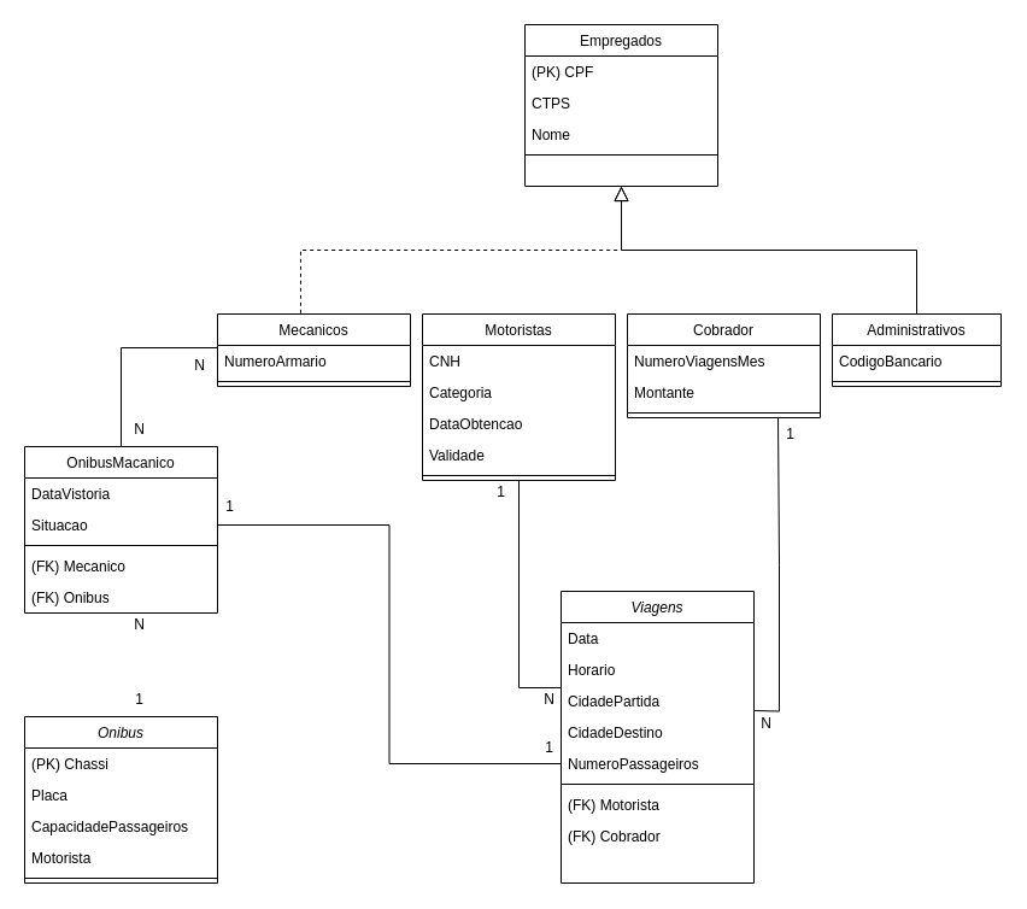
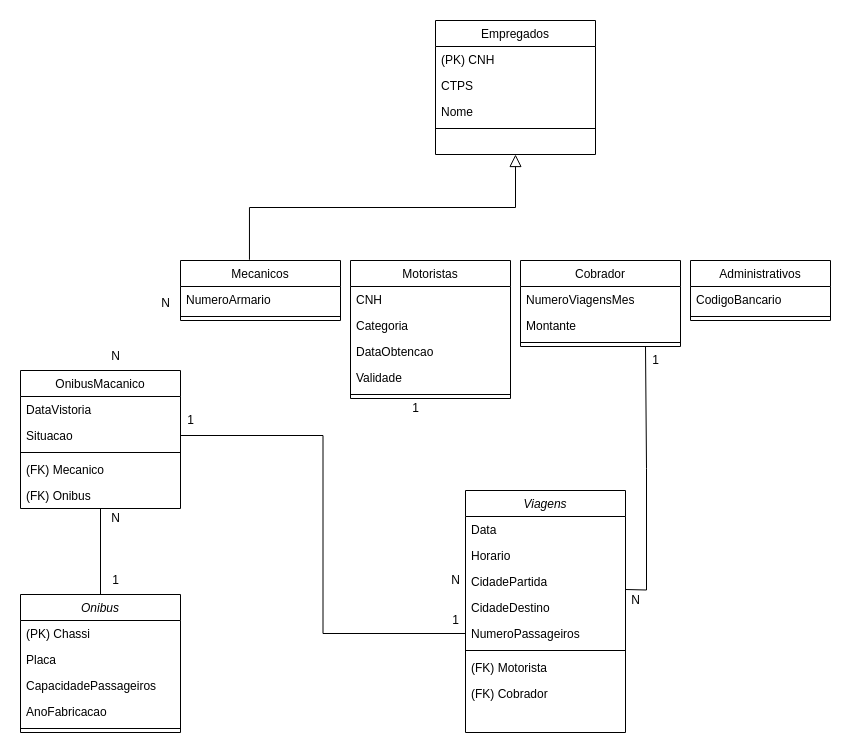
  <mxCell id="0" />
  <mxCell id="1" parent="0" />
  <mxCell id="2" value="Onibus" style="swimlane;fontStyle=2;align=center;verticalAlign=top;childLayout=stackLayout;horizontal=1;startSize=26;horizontalStack=0;resizeParent=1;resizeLast=0;collapsible=1;marginBottom=0;rounded=0;shadow=0;strokeWidth=1;" vertex="1" parent="1"><mxGeometry x="20" y="594" width="160" height="138" as="geometry"><mxRectangle x="230" y="140" width="160" height="26" as="alternateBounds" /></mxGeometry></mxCell>
  <mxCell id="3" value="(PK) Chassi" style="text;align=left;verticalAlign=top;spacingLeft=4;spacingRight=4;overflow=hidden;rotatable=0;points=[[0,0.5],[1,0.5]];portConstraint=eastwest;" vertex="1" parent="2"><mxGeometry y="26" width="160" height="26" as="geometry" /></mxCell>
  <mxCell id="4" value="Placa" style="text;align=left;verticalAlign=top;spacingLeft=4;spacingRight=4;overflow=hidden;rotatable=0;points=[[0,0.5],[1,0.5]];portConstraint=eastwest;rounded=0;shadow=0;html=0;" vertex="1" parent="2"><mxGeometry y="52" width="160" height="26" as="geometry" /></mxCell>
  <mxCell id="5" value="CapacidadePassageiros" style="text;align=left;verticalAlign=top;spacingLeft=4;spacingRight=4;overflow=hidden;rotatable=0;points=[[0,0.5],[1,0.5]];portConstraint=eastwest;rounded=0;shadow=0;html=0;" vertex="1" parent="2"><mxGeometry y="78" width="160" height="26" as="geometry" /></mxCell>
- <mxCell id="6" value="Motorista" style="text;align=left;verticalAlign=top;spacingLeft=4;spacingRight=4;overflow=hidden;rotatable=0;points=[[0,0.5],[1,0.5]];portConstraint=eastwest;rounded=0;shadow=0;html=0;" vertex="1" parent="2"><mxGeometry y="104" width="160" height="26" as="geometry" /></mxCell>
+ <mxCell id="6" value="AnoFabricacao" style="text;align=left;verticalAlign=top;spacingLeft=4;spacingRight=4;overflow=hidden;rotatable=0;points=[[0,0.5],[1,0.5]];portConstraint=eastwest;rounded=0;shadow=0;html=0;" vertex="1" parent="2"><mxGeometry y="104" width="160" height="26" as="geometry" /></mxCell>
  <mxCell id="7" value="" style="line;html=1;strokeWidth=1;align=left;verticalAlign=middle;spacingTop=-1;spacingLeft=3;spacingRight=3;rotatable=0;labelPosition=right;points=[];portConstraint=eastwest;" vertex="1" parent="2"><mxGeometry y="130" width="160" height="8" as="geometry" /></mxCell>
  <mxCell id="8" value="Empregados" style="swimlane;fontStyle=0;align=center;verticalAlign=top;childLayout=stackLayout;horizontal=1;startSize=26;horizontalStack=0;resizeParent=1;resizeLast=0;collapsible=1;marginBottom=0;rounded=0;shadow=0;strokeWidth=1;" vertex="1" parent="1"><mxGeometry x="435" y="20" width="160" height="134" as="geometry"><mxRectangle x="340" y="380" width="170" height="26" as="alternateBounds" /></mxGeometry></mxCell>
- <mxCell id="9" value="(PK) CPF" style="text;align=left;verticalAlign=top;spacingLeft=4;spacingRight=4;overflow=hidden;rotatable=0;points=[[0,0.5],[1,0.5]];portConstraint=eastwest;rounded=0;shadow=0;html=0;" vertex="1" parent="8"><mxGeometry y="26" width="160" height="26" as="geometry" /></mxCell>
+ <mxCell id="9" value="(PK) CNH" style="text;align=left;verticalAlign=top;spacingLeft=4;spacingRight=4;overflow=hidden;rotatable=0;points=[[0,0.5],[1,0.5]];portConstraint=eastwest;rounded=0;shadow=0;html=0;" vertex="1" parent="8"><mxGeometry y="26" width="160" height="26" as="geometry" /></mxCell>
  <mxCell id="10" value="CTPS" style="text;align=left;verticalAlign=top;spacingLeft=4;spacingRight=4;overflow=hidden;rotatable=0;points=[[0,0.5],[1,0.5]];portConstraint=eastwest;rounded=0;shadow=0;html=0;" vertex="1" parent="8"><mxGeometry y="52" width="160" height="26" as="geometry" /></mxCell>
  <mxCell id="11" value="Nome" style="text;align=left;verticalAlign=top;spacingLeft=4;spacingRight=4;overflow=hidden;rotatable=0;points=[[0,0.5],[1,0.5]];portConstraint=eastwest;" vertex="1" parent="8"><mxGeometry y="78" width="160" height="26" as="geometry" /></mxCell>
  <mxCell id="12" value="" style="line;html=1;strokeWidth=1;align=left;verticalAlign=middle;spacingTop=-1;spacingLeft=3;spacingRight=3;rotatable=0;labelPosition=right;points=[];portConstraint=eastwest;" vertex="1" parent="8"><mxGeometry y="104" width="160" height="8" as="geometry" /></mxCell>
  <mxCell id="13" value="Mecanicos" style="swimlane;fontStyle=0;align=center;verticalAlign=top;childLayout=stackLayout;horizontal=1;startSize=26;horizontalStack=0;resizeParent=1;resizeLast=0;collapsible=1;marginBottom=0;rounded=0;shadow=0;strokeWidth=1;" vertex="1" parent="1"><mxGeometry x="180" y="260" width="160" height="60" as="geometry"><mxRectangle x="340" y="380" width="170" height="26" as="alternateBounds" /></mxGeometry></mxCell>
  <mxCell id="14" value="NumeroArmario" style="text;align=left;verticalAlign=top;spacingLeft=4;spacingRight=4;overflow=hidden;rotatable=0;points=[[0,0.5],[1,0.5]];portConstraint=eastwest;" vertex="1" parent="13"><mxGeometry y="26" width="160" height="26" as="geometry" /></mxCell>
  <mxCell id="15" value="" style="line;html=1;strokeWidth=1;align=left;verticalAlign=middle;spacingTop=-1;spacingLeft=3;spacingRight=3;rotatable=0;labelPosition=right;points=[];portConstraint=eastwest;" vertex="1" parent="13"><mxGeometry y="52" width="160" height="8" as="geometry" /></mxCell>
  <mxCell id="16" value="Motoristas" style="swimlane;fontStyle=0;align=center;verticalAlign=top;childLayout=stackLayout;horizontal=1;startSize=26;horizontalStack=0;resizeParent=1;resizeLast=0;collapsible=1;marginBottom=0;rounded=0;shadow=0;strokeWidth=1;" vertex="1" parent="1"><mxGeometry x="350" y="260" width="160" height="138" as="geometry"><mxRectangle x="340" y="380" width="170" height="26" as="alternateBounds" /></mxGeometry></mxCell>
  <mxCell id="17" value="CNH" style="text;align=left;verticalAlign=top;spacingLeft=4;spacingRight=4;overflow=hidden;rotatable=0;points=[[0,0.5],[1,0.5]];portConstraint=eastwest;" vertex="1" parent="16"><mxGeometry y="26" width="160" height="26" as="geometry" /></mxCell>
  <mxCell id="18" value="Categoria" style="text;align=left;verticalAlign=top;spacingLeft=4;spacingRight=4;overflow=hidden;rotatable=0;points=[[0,0.5],[1,0.5]];portConstraint=eastwest;" vertex="1" parent="16"><mxGeometry y="52" width="160" height="26" as="geometry" /></mxCell>
  <mxCell id="19" value="DataObtencao" style="text;align=left;verticalAlign=top;spacingLeft=4;spacingRight=4;overflow=hidden;rotatable=0;points=[[0,0.5],[1,0.5]];portConstraint=eastwest;" vertex="1" parent="16"><mxGeometry y="78" width="160" height="26" as="geometry" /></mxCell>
  <mxCell id="20" value="Validade" style="text;align=left;verticalAlign=top;spacingLeft=4;spacingRight=4;overflow=hidden;rotatable=0;points=[[0,0.5],[1,0.5]];portConstraint=eastwest;" vertex="1" parent="16"><mxGeometry y="104" width="160" height="26" as="geometry" /></mxCell>
  <mxCell id="21" value="" style="line;html=1;strokeWidth=1;align=left;verticalAlign=middle;spacingTop=-1;spacingLeft=3;spacingRight=3;rotatable=0;labelPosition=right;points=[];portConstraint=eastwest;" vertex="1" parent="16"><mxGeometry y="130" width="160" height="8" as="geometry" /></mxCell>
  <mxCell id="22" value="Cobrador" style="swimlane;fontStyle=0;align=center;verticalAlign=top;childLayout=stackLayout;horizontal=1;startSize=26;horizontalStack=0;resizeParent=1;resizeLast=0;collapsible=1;marginBottom=0;rounded=0;shadow=0;strokeWidth=1;" vertex="1" parent="1"><mxGeometry x="520" y="260" width="160" height="86" as="geometry"><mxRectangle x="340" y="380" width="170" height="26" as="alternateBounds" /></mxGeometry></mxCell>
  <mxCell id="23" value="NumeroViagensMes" style="text;align=left;verticalAlign=top;spacingLeft=4;spacingRight=4;overflow=hidden;rotatable=0;points=[[0,0.5],[1,0.5]];portConstraint=eastwest;" vertex="1" parent="22"><mxGeometry y="26" width="160" height="26" as="geometry" /></mxCell>
  <mxCell id="24" value="Montante" style="text;align=left;verticalAlign=top;spacingLeft=4;spacingRight=4;overflow=hidden;rotatable=0;points=[[0,0.5],[1,0.5]];portConstraint=eastwest;" vertex="1" parent="22"><mxGeometry y="52" width="160" height="26" as="geometry" /></mxCell>
  <mxCell id="25" value="" style="line;html=1;strokeWidth=1;align=left;verticalAlign=middle;spacingTop=-1;spacingLeft=3;spacingRight=3;rotatable=0;labelPosition=right;points=[];portConstraint=eastwest;" vertex="1" parent="22"><mxGeometry y="78" width="160" height="8" as="geometry" /></mxCell>
  <mxCell id="26" value="Administrativos" style="swimlane;fontStyle=0;align=center;verticalAlign=top;childLayout=stackLayout;horizontal=1;startSize=26;horizontalStack=0;resizeParent=1;resizeLast=0;collapsible=1;marginBottom=0;rounded=0;shadow=0;strokeWidth=1;" vertex="1" parent="1"><mxGeometry x="690" y="260" width="140" height="60" as="geometry"><mxRectangle x="340" y="380" width="170" height="26" as="alternateBounds" /></mxGeometry></mxCell>
  <mxCell id="27" value="CodigoBancario" style="text;align=left;verticalAlign=top;spacingLeft=4;spacingRight=4;overflow=hidden;rotatable=0;points=[[0,0.5],[1,0.5]];portConstraint=eastwest;" vertex="1" parent="26"><mxGeometry y="26" width="140" height="26" as="geometry" /></mxCell>
  <mxCell id="28" value="" style="line;html=1;strokeWidth=1;align=left;verticalAlign=middle;spacingTop=-1;spacingLeft=3;spacingRight=3;rotatable=0;labelPosition=right;points=[];portConstraint=eastwest;" vertex="1" parent="26"><mxGeometry y="52" width="140" height="8" as="geometry" /></mxCell>
- <mxCell id="29" value="" style="endArrow=block;endSize=10;endFill=0;shadow=0;strokeWidth=1;rounded=0;edgeStyle=elbowEdgeStyle;elbow=vertical;exitX=0.431;exitY=-0.012;exitDx=0;exitDy=0;exitPerimeter=0;entryX=0.5;entryY=1;entryDx=0;entryDy=0;dashed=1;" edge="1" parent="1" source="13" target="8"><mxGeometry width="160" relative="1" as="geometry"><mxPoint x="165" y="0" as="sourcePoint" /><mxPoint x="345" y="-102" as="targetPoint" /></mxGeometry></mxCell>
- <mxCell id="30" value="" style="endArrow=block;endSize=10;endFill=0;shadow=0;strokeWidth=1;rounded=0;edgeStyle=elbowEdgeStyle;elbow=vertical;exitX=0.5;exitY=0;exitDx=0;exitDy=0;entryX=0.5;entryY=1;entryDx=0;entryDy=0;" edge="1" parent="1" source="26" target="8"><mxGeometry width="160" relative="1" as="geometry"><mxPoint x="205" y="40" as="sourcePoint" /><mxPoint x="515" y="160" as="targetPoint" /><Array as="points" /></mxGeometry></mxCell>
- <mxCell id="31" style="edgeStyle=orthogonalEdgeStyle;rounded=0;orthogonalLoop=1;jettySize=auto;html=1;entryX=0.5;entryY=1;entryDx=0;entryDy=0;endArrow=none;endFill=0;exitX=0;exitY=1.077;exitDx=0;exitDy=0;exitPerimeter=0;" edge="1" parent="1" source="34" target="16"><mxGeometry relative="1" as="geometry" /></mxCell>
+ <mxCell id="29" value="" style="endArrow=block;endSize=10;endFill=0;shadow=0;strokeWidth=1;rounded=0;edgeStyle=elbowEdgeStyle;elbow=vertical;exitX=0.431;exitY=-0.012;exitDx=0;exitDy=0;exitPerimeter=0;entryX=0.5;entryY=1;entryDx=0;entryDy=0;" edge="1" parent="1" source="13" target="8"><mxGeometry width="160" relative="1" as="geometry"><mxPoint x="165" y="0" as="sourcePoint" /><mxPoint x="345" y="-102" as="targetPoint" /></mxGeometry></mxCell>
  <mxCell id="32" value="Viagens" style="swimlane;fontStyle=2;align=center;verticalAlign=top;childLayout=stackLayout;horizontal=1;startSize=26;horizontalStack=0;resizeParent=1;resizeLast=0;collapsible=1;marginBottom=0;rounded=0;shadow=0;strokeWidth=1;" vertex="1" parent="1"><mxGeometry x="465" y="490" width="160" height="242" as="geometry"><mxRectangle x="230" y="140" width="160" height="26" as="alternateBounds" /></mxGeometry></mxCell>
  <mxCell id="33" value="Data" style="text;align=left;verticalAlign=top;spacingLeft=4;spacingRight=4;overflow=hidden;rotatable=0;points=[[0,0.5],[1,0.5]];portConstraint=eastwest;" vertex="1" parent="32"><mxGeometry y="26" width="160" height="26" as="geometry" /></mxCell>
  <mxCell id="34" value="Horario" style="text;align=left;verticalAlign=top;spacingLeft=4;spacingRight=4;overflow=hidden;rotatable=0;points=[[0,0.5],[1,0.5]];portConstraint=eastwest;rounded=0;shadow=0;html=0;" vertex="1" parent="32"><mxGeometry y="52" width="160" height="26" as="geometry" /></mxCell>
  <mxCell id="35" value="CidadePartida" style="text;align=left;verticalAlign=top;spacingLeft=4;spacingRight=4;overflow=hidden;rotatable=0;points=[[0,0.5],[1,0.5]];portConstraint=eastwest;rounded=0;shadow=0;html=0;" vertex="1" parent="32"><mxGeometry y="78" width="160" height="26" as="geometry" /></mxCell>
  <mxCell id="36" value="CidadeDestino" style="text;align=left;verticalAlign=top;spacingLeft=4;spacingRight=4;overflow=hidden;rotatable=0;points=[[0,0.5],[1,0.5]];portConstraint=eastwest;rounded=0;shadow=0;html=0;" vertex="1" parent="32"><mxGeometry y="104" width="160" height="26" as="geometry" /></mxCell>
  <mxCell id="37" value="NumeroPassageiros" style="text;align=left;verticalAlign=top;spacingLeft=4;spacingRight=4;overflow=hidden;rotatable=0;points=[[0,0.5],[1,0.5]];portConstraint=eastwest;rounded=0;shadow=0;html=0;" vertex="1" parent="32"><mxGeometry y="130" width="160" height="26" as="geometry" /></mxCell>
  <mxCell id="38" value="" style="line;html=1;strokeWidth=1;align=left;verticalAlign=middle;spacingTop=-1;spacingLeft=3;spacingRight=3;rotatable=0;labelPosition=right;points=[];portConstraint=eastwest;" vertex="1" parent="32"><mxGeometry y="156" width="160" height="8" as="geometry" /></mxCell>
  <mxCell id="39" value="(FK) Motorista" style="text;align=left;verticalAlign=top;spacingLeft=4;spacingRight=4;overflow=hidden;rotatable=0;points=[[0,0.5],[1,0.5]];portConstraint=eastwest;rounded=0;shadow=0;html=0;" vertex="1" parent="32"><mxGeometry y="164" width="160" height="26" as="geometry" /></mxCell>
  <mxCell id="40" value="(FK) Cobrador" style="text;align=left;verticalAlign=top;spacingLeft=4;spacingRight=4;overflow=hidden;rotatable=0;points=[[0,0.5],[1,0.5]];portConstraint=eastwest;rounded=0;shadow=0;html=0;" vertex="1" parent="32"><mxGeometry y="190" width="160" height="26" as="geometry" /></mxCell>
  <mxCell id="41" style="edgeStyle=orthogonalEdgeStyle;rounded=0;orthogonalLoop=1;jettySize=auto;html=1;endArrow=none;endFill=0;" edge="1" parent="1"><mxGeometry relative="1" as="geometry"><mxPoint x="625" y="589" as="sourcePoint" /><mxPoint x="645" y="346" as="targetPoint" /></mxGeometry></mxCell>
- <mxCell id="43" style="edgeStyle=orthogonalEdgeStyle;rounded=0;orthogonalLoop=1;jettySize=auto;html=1;entryX=0;entryY=0.077;entryDx=0;entryDy=0;entryPerimeter=0;endArrow=none;endFill=0;" edge="1" parent="1" source="44" target="14"><mxGeometry relative="1" as="geometry" /></mxCell>
+ <mxCell id="42" style="edgeStyle=orthogonalEdgeStyle;rounded=0;orthogonalLoop=1;jettySize=auto;html=1;entryX=0.5;entryY=0;entryDx=0;entryDy=0;endArrow=none;endFill=0;" edge="1" parent="1" source="44" target="2"><mxGeometry relative="1" as="geometry" /></mxCell>
  <mxCell id="44" value="OnibusMacanico" style="swimlane;fontStyle=0;align=center;verticalAlign=top;childLayout=stackLayout;horizontal=1;startSize=26;horizontalStack=0;resizeParent=1;resizeLast=0;collapsible=1;marginBottom=0;rounded=0;shadow=0;strokeWidth=1;" vertex="1" parent="1"><mxGeometry x="20" y="370" width="160" height="138" as="geometry"><mxRectangle x="340" y="380" width="170" height="26" as="alternateBounds" /></mxGeometry></mxCell>
  <mxCell id="45" value="DataVistoria" style="text;align=left;verticalAlign=top;spacingLeft=4;spacingRight=4;overflow=hidden;rotatable=0;points=[[0,0.5],[1,0.5]];portConstraint=eastwest;" vertex="1" parent="44"><mxGeometry y="26" width="160" height="26" as="geometry" /></mxCell>
  <mxCell id="46" value="Situacao" style="text;align=left;verticalAlign=top;spacingLeft=4;spacingRight=4;overflow=hidden;rotatable=0;points=[[0,0.5],[1,0.5]];portConstraint=eastwest;" vertex="1" parent="44"><mxGeometry y="52" width="160" height="26" as="geometry" /></mxCell>
  <mxCell id="47" value="" style="line;html=1;strokeWidth=1;align=left;verticalAlign=middle;spacingTop=-1;spacingLeft=3;spacingRight=3;rotatable=0;labelPosition=right;points=[];portConstraint=eastwest;" vertex="1" parent="44"><mxGeometry y="78" width="160" height="8" as="geometry" /></mxCell>
  <mxCell id="48" value="(FK) Mecanico" style="text;align=left;verticalAlign=top;spacingLeft=4;spacingRight=4;overflow=hidden;rotatable=0;points=[[0,0.5],[1,0.5]];portConstraint=eastwest;" vertex="1" parent="44"><mxGeometry y="86" width="160" height="26" as="geometry" /></mxCell>
  <mxCell id="49" value="(FK) Onibus" style="text;align=left;verticalAlign=top;spacingLeft=4;spacingRight=4;overflow=hidden;rotatable=0;points=[[0,0.5],[1,0.5]];portConstraint=eastwest;" vertex="1" parent="44"><mxGeometry y="112" width="160" height="26" as="geometry" /></mxCell>
  <mxCell id="50" value="1" style="text;html=1;align=center;verticalAlign=middle;resizable=0;points=[];autosize=1;strokeColor=none;fillColor=none;" vertex="1" parent="1"><mxGeometry x="645" y="350" width="20" height="20" as="geometry" /></mxCell>
  <mxCell id="51" value="N" style="text;html=1;align=center;verticalAlign=middle;resizable=0;points=[];autosize=1;strokeColor=none;fillColor=none;" vertex="1" parent="1"><mxGeometry x="625" y="590" width="20" height="20" as="geometry" /></mxCell>
  <mxCell id="52" value="1" style="text;html=1;align=center;verticalAlign=middle;resizable=0;points=[];autosize=1;strokeColor=none;fillColor=none;" vertex="1" parent="1"><mxGeometry x="405" y="398" width="20" height="20" as="geometry" /></mxCell>
  <mxCell id="53" value="N" style="text;html=1;align=center;verticalAlign=middle;resizable=0;points=[];autosize=1;strokeColor=none;fillColor=none;" vertex="1" parent="1"><mxGeometry x="445" y="570" width="20" height="20" as="geometry" /></mxCell>
  <mxCell id="54" style="edgeStyle=orthogonalEdgeStyle;rounded=0;orthogonalLoop=1;jettySize=auto;html=1;entryX=1;entryY=0.5;entryDx=0;entryDy=0;endArrow=none;endFill=0;" edge="1" parent="1" source="37" target="46"><mxGeometry relative="1" as="geometry" /></mxCell>
  <mxCell id="55" value="1" style="text;html=1;align=center;verticalAlign=middle;resizable=0;points=[];autosize=1;strokeColor=none;fillColor=none;" vertex="1" parent="1"><mxGeometry x="445" y="610" width="20" height="20" as="geometry" /></mxCell>
  <mxCell id="56" value="1" style="text;html=1;align=center;verticalAlign=middle;resizable=0;points=[];autosize=1;strokeColor=none;fillColor=none;" vertex="1" parent="1"><mxGeometry x="180" y="410" width="20" height="20" as="geometry" /></mxCell>
  <mxCell id="57" value="N" style="text;html=1;align=center;verticalAlign=middle;resizable=0;points=[];autosize=1;strokeColor=none;fillColor=none;" vertex="1" parent="1"><mxGeometry x="155" y="293" width="20" height="20" as="geometry" /></mxCell>
  <mxCell id="58" value="N" style="text;html=1;align=center;verticalAlign=middle;resizable=0;points=[];autosize=1;strokeColor=none;fillColor=none;" vertex="1" parent="1"><mxGeometry x="105" y="346" width="20" height="20" as="geometry" /></mxCell>
  <mxCell id="59" value="N" style="text;html=1;align=center;verticalAlign=middle;resizable=0;points=[];autosize=1;strokeColor=none;fillColor=none;" vertex="1" parent="1"><mxGeometry x="105" y="508" width="20" height="20" as="geometry" /></mxCell>
  <mxCell id="60" value="1" style="text;html=1;align=center;verticalAlign=middle;resizable=0;points=[];autosize=1;strokeColor=none;fillColor=none;" vertex="1" parent="1"><mxGeometry x="105" y="570" width="20" height="20" as="geometry" /></mxCell>
